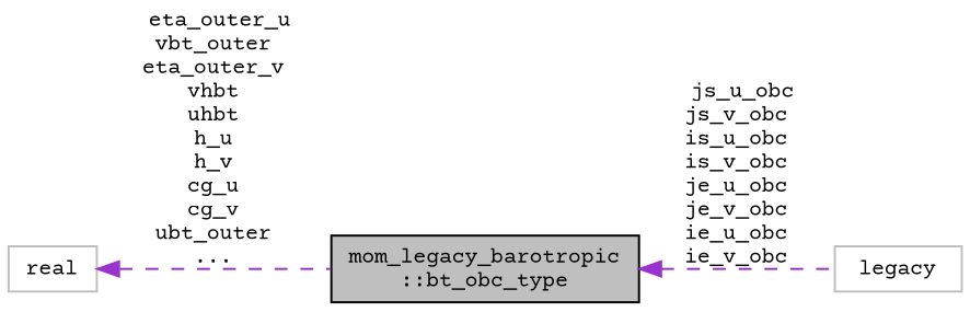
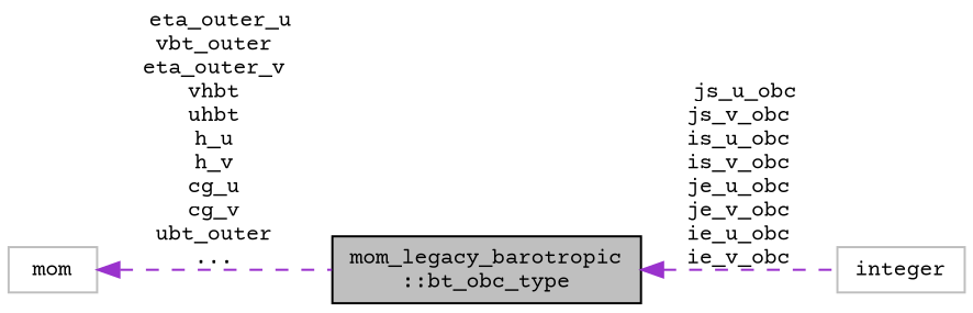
  digraph {
    fontname="Courier Prime"
    rankdir=LR
    node [color=grey75 fillcolor=white fontname="Courier Prime" fontsize=10 shape=record style=filled]
    edge [color=darkorchid3 dir=back fontname="Courier Prime" fontsize=10 labelfontname=Helvetica labelfontsize=10 style=dashed]
    n1 [color=black fillcolor=grey75 fontcolor=black height=0.2 label="mom_legacy_barotropic\l::bt_obc_type" width=0.4]
-   n2 [height=0.2 label=legacy width=0.4]
-   n3 [height=0.2 label=real width=0.4]
+   n2 [height=0.2 label=integer width=0.4]
+   n3 [height=0.2 label=mom width=0.4]
    n1 -> n2 [label=" js_u_obc\njs_v_obc\nis_u_obc\nis_v_obc\nje_u_obc\nje_v_obc\nie_u_obc\nie_v_obc"]
    n3 -> n1 [label=" eta_outer_u\nvbt_outer\neta_outer_v\nvhbt\nuhbt\nh_u\nh_v\ncg_u\ncg_v\nubt_outer\n..."]
  }
